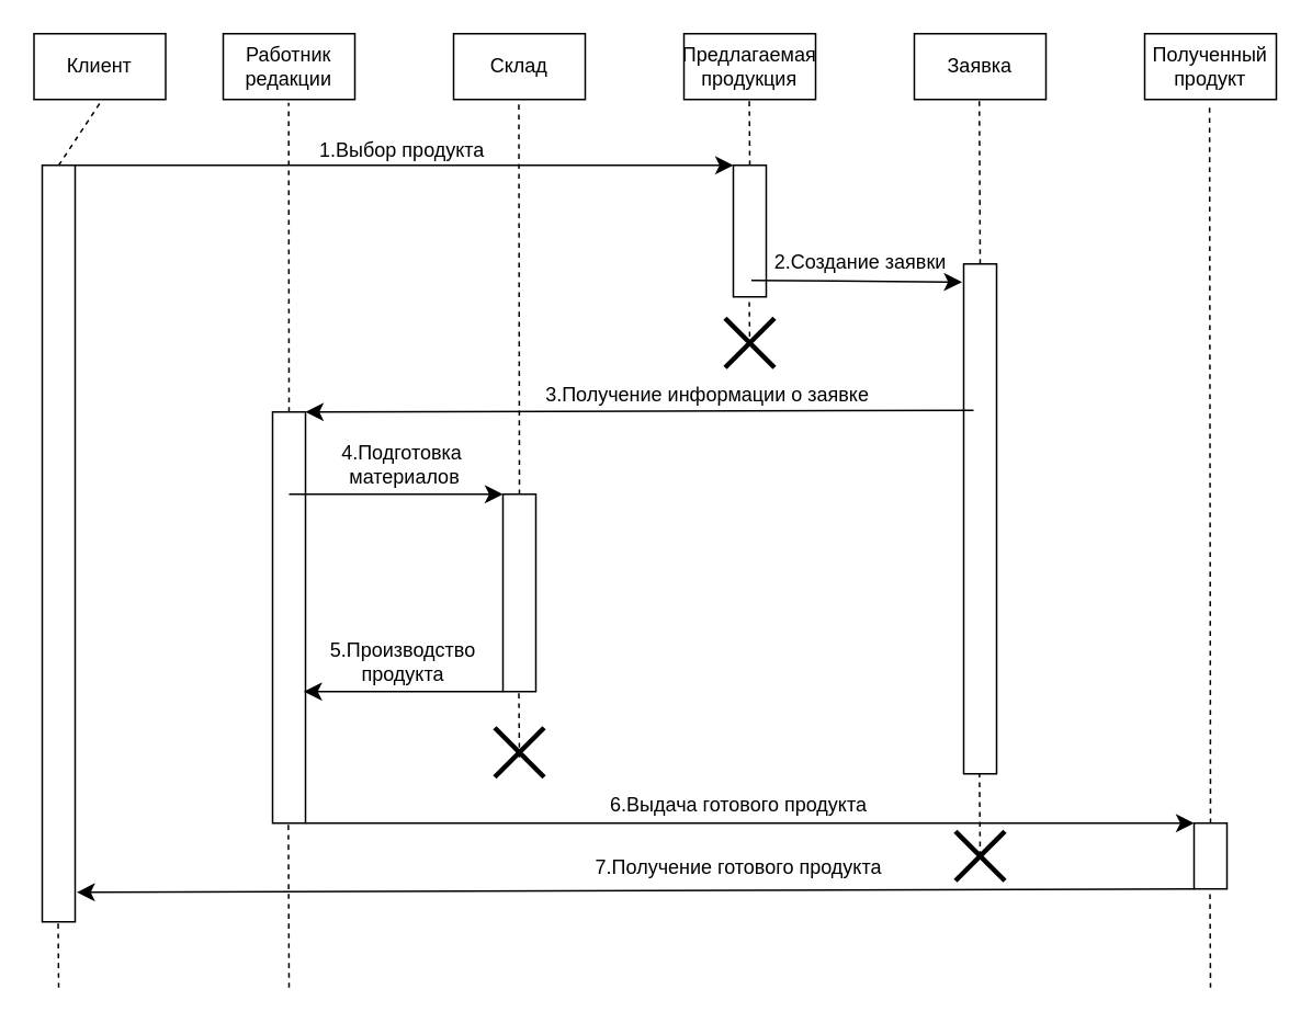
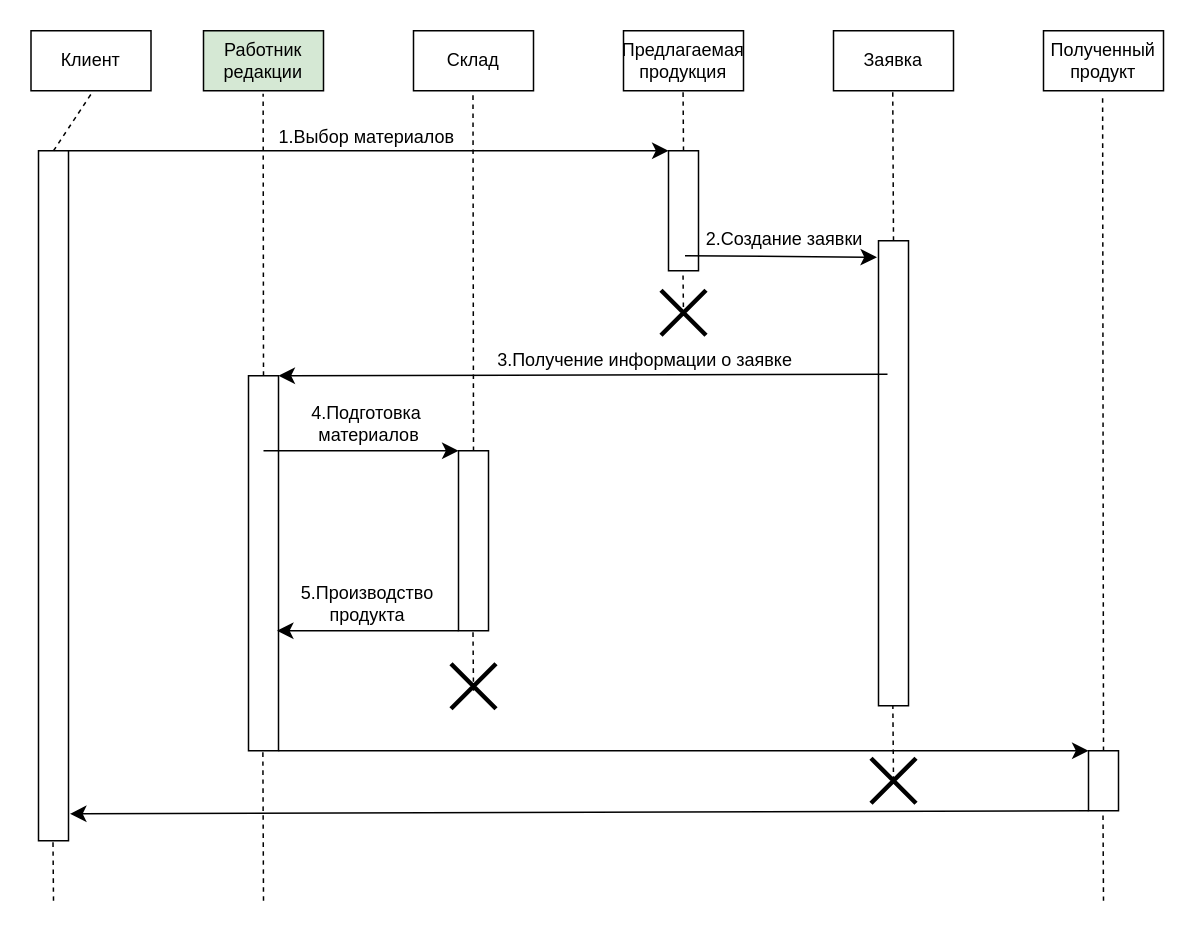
  <mxCell id="0" />
  <mxCell id="1" parent="0" />
  <mxCell id="2" value="Клиент" style="rounded=0;whiteSpace=wrap;html=1;" parent="1" vertex="1"><mxGeometry x="20" y="20" width="80" height="40" as="geometry" /></mxCell>
- <mxCell id="3" value="Работник&lt;div&gt;редакции&lt;/div&gt;" style="rounded=0;whiteSpace=wrap;html=1;" parent="1" vertex="1"><mxGeometry x="135" y="20" width="80" height="40" as="geometry" /></mxCell>
+ <mxCell id="3" value="Работник&lt;div&gt;редакции&lt;/div&gt;" style="rounded=0;whiteSpace=wrap;html=1;fillColor=#d5e8d4;" parent="1" vertex="1"><mxGeometry x="135" y="20" width="80" height="40" as="geometry" /></mxCell>
  <mxCell id="4" value="Склад" style="rounded=0;whiteSpace=wrap;html=1;" parent="1" vertex="1"><mxGeometry x="275" y="20" width="80" height="40" as="geometry" /></mxCell>
  <mxCell id="5" value="Предлагаемая продукция" style="rounded=0;whiteSpace=wrap;html=1;" parent="1" vertex="1"><mxGeometry x="415" y="20" width="80" height="40" as="geometry" /></mxCell>
  <mxCell id="6" value="Заявка" style="rounded=0;whiteSpace=wrap;html=1;" parent="1" vertex="1"><mxGeometry x="555" y="20" width="80" height="40" as="geometry" /></mxCell>
  <mxCell id="7" value="Полученный&lt;div&gt;продукт&lt;/div&gt;" style="rounded=0;whiteSpace=wrap;html=1;" parent="1" vertex="1"><mxGeometry x="695" y="20" width="80" height="40" as="geometry" /></mxCell>
  <mxCell id="8" value="" style="rounded=0;whiteSpace=wrap;html=1;" parent="1" vertex="1"><mxGeometry x="25" y="100" width="20" height="460" as="geometry" /></mxCell>
  <mxCell id="9" value="" style="rounded=0;whiteSpace=wrap;html=1;" parent="1" vertex="1"><mxGeometry x="445" y="100" width="20" height="80" as="geometry" /></mxCell>
  <mxCell id="10" value="" style="rounded=0;whiteSpace=wrap;html=1;" parent="1" vertex="1"><mxGeometry x="585" y="160" width="20" height="310" as="geometry" /></mxCell>
  <mxCell id="11" value="" style="rounded=0;whiteSpace=wrap;html=1;" parent="1" vertex="1"><mxGeometry x="165" y="250" width="20" height="250" as="geometry" /></mxCell>
  <mxCell id="12" value="" style="rounded=0;whiteSpace=wrap;html=1;" parent="1" vertex="1"><mxGeometry x="725" y="500" width="20" height="40" as="geometry" /></mxCell>
  <mxCell id="13" value="" style="rounded=0;whiteSpace=wrap;html=1;" parent="1" vertex="1"><mxGeometry x="305" y="300" width="20" height="120" as="geometry" /></mxCell>
  <mxCell id="14" value="" style="endArrow=classic;html=1;rounded=0;fontSize=12;startSize=8;endSize=8;curved=1;exitX=1;exitY=0;exitDx=0;exitDy=0;entryX=0;entryY=0;entryDx=0;entryDy=0;" parent="1" source="8" target="9" edge="1"><mxGeometry width="50" height="50" relative="1" as="geometry"><mxPoint x="375" y="220" as="sourcePoint" /><mxPoint x="425" y="170" as="targetPoint" /></mxGeometry></mxCell>
  <mxCell id="15" value="" style="endArrow=classic;html=1;rounded=0;fontSize=12;startSize=8;endSize=8;curved=1;" parent="1" edge="1"><mxGeometry width="50" height="50" relative="1" as="geometry"><mxPoint x="456" y="170" as="sourcePoint" /><mxPoint x="584" y="171" as="targetPoint" /></mxGeometry></mxCell>
  <mxCell id="16" value="" style="endArrow=classic;html=1;rounded=0;fontSize=12;startSize=8;endSize=8;curved=1;entryX=1;entryY=0;entryDx=0;entryDy=0;" parent="1" target="11" edge="1"><mxGeometry width="50" height="50" relative="1" as="geometry"><mxPoint x="591" y="249" as="sourcePoint" /><mxPoint x="395" y="220" as="targetPoint" /></mxGeometry></mxCell>
  <mxCell id="17" value="" style="endArrow=classic;html=1;rounded=0;fontSize=12;startSize=8;endSize=8;curved=1;entryX=0;entryY=0;entryDx=0;entryDy=0;" parent="1" target="13" edge="1"><mxGeometry width="50" height="50" relative="1" as="geometry"><mxPoint x="175" y="300" as="sourcePoint" /><mxPoint x="225" y="250" as="targetPoint" /></mxGeometry></mxCell>
  <mxCell id="18" value="" style="endArrow=classic;html=1;rounded=0;fontSize=12;startSize=8;endSize=8;curved=1;exitX=0;exitY=1;exitDx=0;exitDy=0;" parent="1" source="13" edge="1"><mxGeometry width="50" height="50" relative="1" as="geometry"><mxPoint x="275" y="370" as="sourcePoint" /><mxPoint x="184" y="420" as="targetPoint" /></mxGeometry></mxCell>
  <mxCell id="19" value="" style="endArrow=classic;html=1;rounded=0;fontSize=12;startSize=8;endSize=8;curved=1;entryX=0;entryY=0;entryDx=0;entryDy=0;" parent="1" target="12" edge="1"><mxGeometry width="50" height="50" relative="1" as="geometry"><mxPoint x="185" y="500" as="sourcePoint" /><mxPoint x="235" y="450" as="targetPoint" /></mxGeometry></mxCell>
  <mxCell id="20" value="" style="endArrow=classic;html=1;rounded=0;fontSize=12;startSize=8;endSize=8;curved=1;exitX=0;exitY=1;exitDx=0;exitDy=0;entryX=1.05;entryY=0.961;entryDx=0;entryDy=0;entryPerimeter=0;" parent="1" source="12" target="8" edge="1"><mxGeometry width="50" height="50" relative="1" as="geometry"><mxPoint x="405" y="480" as="sourcePoint" /><mxPoint x="125" y="540" as="targetPoint" /></mxGeometry></mxCell>
  <mxCell id="21" value="" style="endArrow=none;dashed=1;html=1;rounded=0;fontSize=12;startSize=8;endSize=8;curved=1;entryX=0.5;entryY=1.058;entryDx=0;entryDy=0;entryPerimeter=0;" parent="1" target="2" edge="1"><mxGeometry width="50" height="50" relative="1" as="geometry"><mxPoint x="35" y="100" as="sourcePoint" /><mxPoint x="85" y="50" as="targetPoint" /></mxGeometry></mxCell>
  <mxCell id="22" value="" style="endArrow=none;dashed=1;html=1;rounded=0;fontSize=12;startSize=8;endSize=8;curved=1;entryX=0.5;entryY=1.058;entryDx=0;entryDy=0;entryPerimeter=0;exitX=0.5;exitY=0;exitDx=0;exitDy=0;" parent="1" source="11" edge="1"><mxGeometry width="50" height="50" relative="1" as="geometry"><mxPoint x="174.76" y="100" as="sourcePoint" /><mxPoint x="174.76" y="62" as="targetPoint" /></mxGeometry></mxCell>
  <mxCell id="23" value="" style="endArrow=none;dashed=1;html=1;rounded=0;fontSize=12;startSize=8;endSize=8;curved=1;entryX=0.5;entryY=1.058;entryDx=0;entryDy=0;entryPerimeter=0;" parent="1" edge="1"><mxGeometry width="50" height="50" relative="1" as="geometry"><mxPoint x="175" y="600" as="sourcePoint" /><mxPoint x="174.58" y="500" as="targetPoint" /></mxGeometry></mxCell>
  <mxCell id="24" value="" style="endArrow=none;dashed=1;html=1;rounded=0;fontSize=12;startSize=8;endSize=8;curved=1;entryX=0.5;entryY=1.058;entryDx=0;entryDy=0;entryPerimeter=0;" parent="1" edge="1"><mxGeometry width="50" height="50" relative="1" as="geometry"><mxPoint x="35" y="600" as="sourcePoint" /><mxPoint x="34.66" y="560" as="targetPoint" /></mxGeometry></mxCell>
  <mxCell id="25" value="" style="endArrow=none;dashed=1;html=1;rounded=0;fontSize=12;startSize=8;endSize=8;curved=1;entryX=0.5;entryY=1.058;entryDx=0;entryDy=0;entryPerimeter=0;exitX=0.5;exitY=0;exitDx=0;exitDy=0;" parent="1" source="13" edge="1"><mxGeometry width="50" height="50" relative="1" as="geometry"><mxPoint x="314.9" y="220" as="sourcePoint" /><mxPoint x="314.66" y="62" as="targetPoint" /></mxGeometry></mxCell>
  <mxCell id="26" value="" style="endArrow=none;dashed=1;html=1;rounded=0;fontSize=12;startSize=8;endSize=8;curved=1;entryX=0.5;entryY=1.058;entryDx=0;entryDy=0;entryPerimeter=0;" parent="1" edge="1"><mxGeometry width="50" height="50" relative="1" as="geometry"><mxPoint x="315" y="460" as="sourcePoint" /><mxPoint x="314.66" y="420" as="targetPoint" /></mxGeometry></mxCell>
  <mxCell id="27" value="" style="endArrow=none;dashed=1;html=1;rounded=0;fontSize=12;startSize=8;endSize=8;curved=1;entryX=0.5;entryY=1.058;entryDx=0;entryDy=0;entryPerimeter=0;" parent="1" edge="1"><mxGeometry width="50" height="50" relative="1" as="geometry"><mxPoint x="595" y="520" as="sourcePoint" /><mxPoint x="594.58" y="470" as="targetPoint" /></mxGeometry></mxCell>
  <mxCell id="28" value="" style="endArrow=none;dashed=1;html=1;rounded=0;fontSize=12;startSize=8;endSize=8;curved=1;entryX=0.5;entryY=1.058;entryDx=0;entryDy=0;entryPerimeter=0;exitX=0.5;exitY=0;exitDx=0;exitDy=0;" parent="1" source="12" edge="1"><mxGeometry width="50" height="50" relative="1" as="geometry"><mxPoint x="734.65" y="220" as="sourcePoint" /><mxPoint x="734.41" y="62" as="targetPoint" /></mxGeometry></mxCell>
  <mxCell id="29" value="" style="endArrow=none;dashed=1;html=1;rounded=0;fontSize=12;startSize=8;endSize=8;curved=1;entryX=0.5;entryY=1.058;entryDx=0;entryDy=0;entryPerimeter=0;" parent="1" edge="1"><mxGeometry width="50" height="50" relative="1" as="geometry"><mxPoint x="735" y="600" as="sourcePoint" /><mxPoint x="734.66" y="540" as="targetPoint" /></mxGeometry></mxCell>
  <mxCell id="30" value="" style="endArrow=none;dashed=1;html=1;rounded=0;fontSize=12;startSize=8;endSize=8;curved=1;entryX=0.5;entryY=1.058;entryDx=0;entryDy=0;entryPerimeter=0;" parent="1" edge="1"><mxGeometry width="50" height="50" relative="1" as="geometry"><mxPoint x="595" y="160" as="sourcePoint" /><mxPoint x="594.5" y="61" as="targetPoint" /></mxGeometry></mxCell>
  <mxCell id="31" value="" style="endArrow=none;dashed=1;html=1;rounded=0;fontSize=12;startSize=8;endSize=8;curved=1;entryX=0.5;entryY=1.058;entryDx=0;entryDy=0;entryPerimeter=0;" parent="1" edge="1"><mxGeometry width="50" height="50" relative="1" as="geometry"><mxPoint x="455" y="100" as="sourcePoint" /><mxPoint x="454.71" y="60" as="targetPoint" /></mxGeometry></mxCell>
- <mxCell id="32" value="&lt;font style=&quot;font-size: 12px;&quot;&gt;1.Выбор продукта&lt;/font&gt;" style="text;html=1;align=center;verticalAlign=middle;whiteSpace=wrap;rounded=0;fontSize=16;" parent="1" vertex="1"><mxGeometry x="174" y="74" width="140" height="30" as="geometry" /></mxCell>
+ <mxCell id="32" value="&lt;font style=&quot;font-size: 12px;&quot;&gt;1.Выбор материалов&lt;/font&gt;" style="text;html=1;align=center;verticalAlign=middle;whiteSpace=wrap;rounded=0;fontSize=16;" parent="1" vertex="1"><mxGeometry x="174" y="74" width="140" height="30" as="geometry" /></mxCell>
  <mxCell id="33" value="&lt;font style=&quot;font-size: 12px;&quot;&gt;2.Создание заявки&lt;/font&gt;" style="text;html=1;align=center;verticalAlign=middle;resizable=0;points=[];autosize=1;strokeColor=none;fillColor=none;fontSize=16;" parent="1" vertex="1"><mxGeometry x="457" y="142" width="130" height="30" as="geometry" /></mxCell>
  <mxCell id="34" value="&lt;font style=&quot;font-size: 12px;&quot;&gt;3.Получение информации о заявке&lt;/font&gt;" style="text;html=1;align=center;verticalAlign=middle;resizable=0;points=[];autosize=1;strokeColor=none;fillColor=none;fontSize=16;" parent="1" vertex="1"><mxGeometry x="319" y="223" width="220" height="30" as="geometry" /></mxCell>
  <mxCell id="35" value="&lt;font style=&quot;font-size: 12px;&quot;&gt;4.Подготовка&amp;nbsp;&lt;/font&gt;&lt;div style=&quot;font-size: 12px;&quot;&gt;&lt;font style=&quot;font-size: 12px;&quot;&gt;материалов&lt;/font&gt;&lt;/div&gt;" style="text;html=1;align=center;verticalAlign=middle;resizable=0;points=[];autosize=1;strokeColor=none;fillColor=none;fontSize=16;" parent="1" vertex="1"><mxGeometry x="195" y="255" width="100" height="50" as="geometry" /></mxCell>
  <mxCell id="36" value="&lt;font style=&quot;font-size: 12px;&quot;&gt;5.Производство&lt;/font&gt;&lt;div style=&quot;font-size: 12px;&quot;&gt;&lt;font style=&quot;font-size: 12px;&quot;&gt;продукта&lt;/font&gt;&lt;/div&gt;" style="text;html=1;align=center;verticalAlign=middle;resizable=0;points=[];autosize=1;strokeColor=none;fillColor=none;fontSize=16;" parent="1" vertex="1"><mxGeometry x="189" y="375" width="110" height="50" as="geometry" /></mxCell>
- <mxCell id="37" value="&lt;font style=&quot;font-size: 12px;&quot;&gt;6.Выдача готового продукта&lt;/font&gt;" style="text;html=1;align=center;verticalAlign=middle;resizable=0;points=[];autosize=1;strokeColor=none;fillColor=none;fontSize=16;" parent="1" vertex="1"><mxGeometry x="358" y="472" width="180" height="30" as="geometry" /></mxCell>
- <mxCell id="38" value="&lt;font style=&quot;font-size: 12px;&quot;&gt;7.Получение готового продукта&lt;/font&gt;" style="text;html=1;align=center;verticalAlign=middle;resizable=0;points=[];autosize=1;strokeColor=none;fillColor=none;fontSize=16;" parent="1" vertex="1"><mxGeometry x="348" y="510" width="200" height="30" as="geometry" /></mxCell>
  <mxCell id="39" value="" style="shape=umlDestroy;whiteSpace=wrap;html=1;strokeWidth=3;targetShapes=umlLifeline;" parent="1" vertex="1"><mxGeometry x="580" y="505" width="30" height="30" as="geometry" /></mxCell>
  <mxCell id="40" value="" style="shape=umlDestroy;whiteSpace=wrap;html=1;strokeWidth=3;targetShapes=umlLifeline;" parent="1" vertex="1"><mxGeometry x="300" y="442" width="30" height="30" as="geometry" /></mxCell>
  <mxCell id="41" value="" style="endArrow=none;dashed=1;html=1;rounded=0;fontSize=12;startSize=8;endSize=8;curved=1;entryX=0.5;entryY=1.058;entryDx=0;entryDy=0;entryPerimeter=0;" parent="1" edge="1"><mxGeometry width="50" height="50" relative="1" as="geometry"><mxPoint x="455" y="210" as="sourcePoint" /><mxPoint x="454.66" y="180" as="targetPoint" /></mxGeometry></mxCell>
  <mxCell id="42" value="" style="shape=umlDestroy;whiteSpace=wrap;html=1;strokeWidth=3;targetShapes=umlLifeline;" parent="1" vertex="1"><mxGeometry x="440" y="193" width="30" height="30" as="geometry" /></mxCell>
